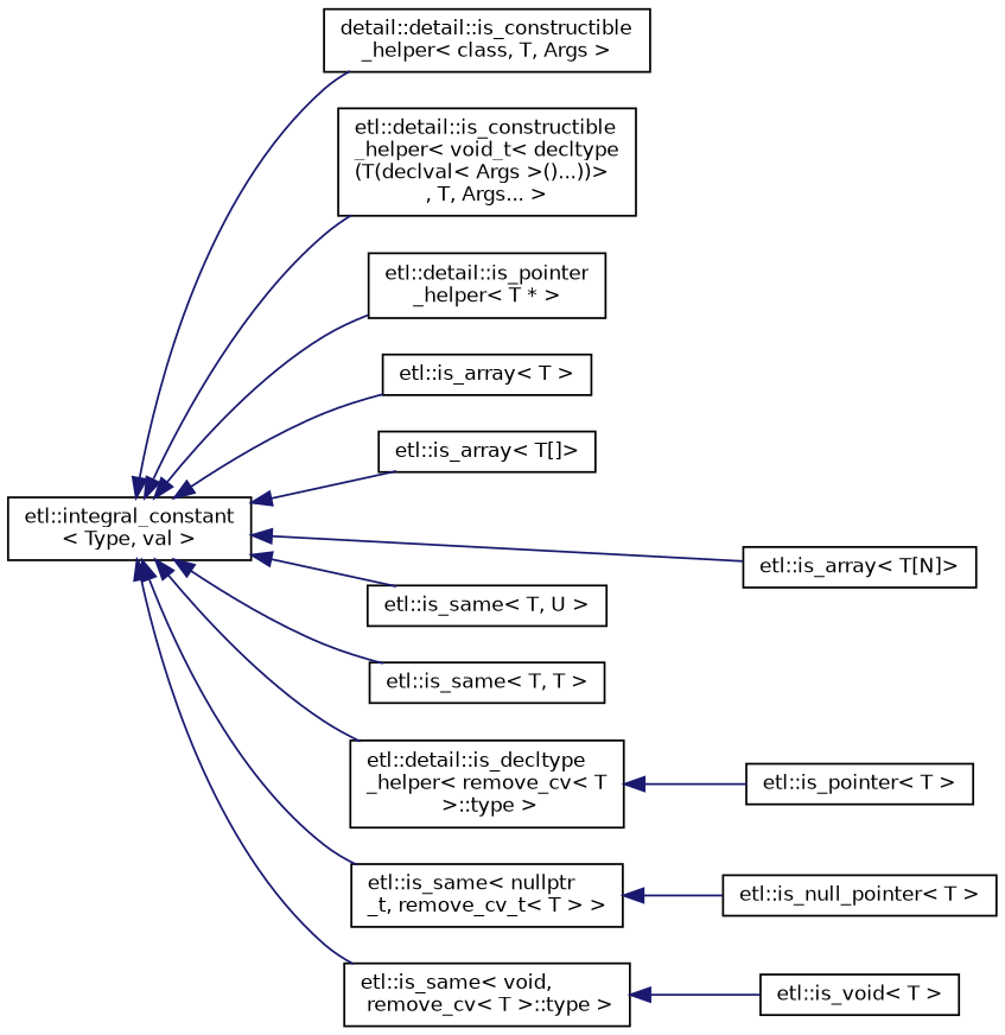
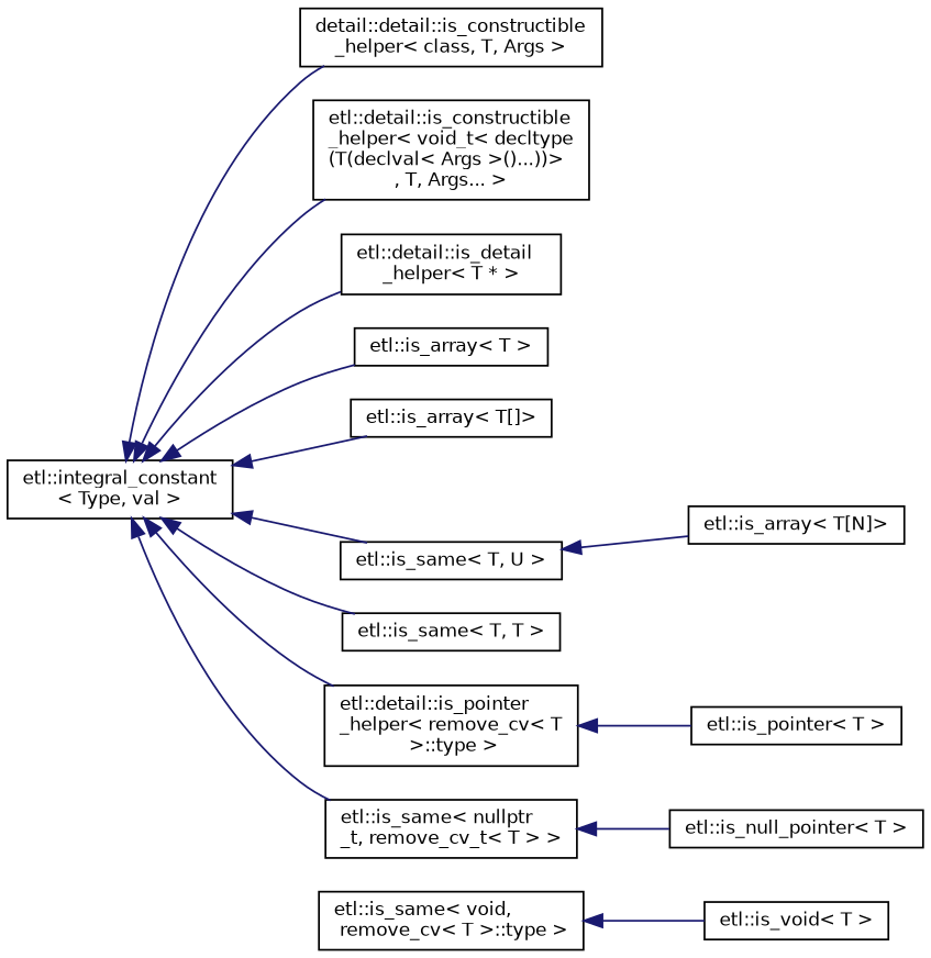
  digraph {
    fontname="DejaVu Sans"
    rankdir=LR
    node [color=black fillcolor=white fontname="DejaVu Sans" fontsize=10 shape=record style=filled]
    edge [color=midnightblue dir=back fontname="DejaVu Sans" fontsize=10 labelfontname=Helvetica labelfontsize=10 style=solid]
    n1 [height=0.2 label="etl::integral_constant\l\< Type, val \>" width=0.4]
    n2 [height=0.2 label="detail::detail::is_constructible\l_helper\< class, T, Args \>" width=0.4]
    n3 [height=0.2 label="etl::detail::is_constructible\l_helper\< void_t\< decltype\l(T(declval\< Args \>()...))\>\l, T, Args... \>" width=0.4]
-   n4 [height=0.2 label="etl::detail::is_pointer\l_helper\< T * \>" width=0.4]
+   n4 [height=0.2 label="etl::detail::is_detail\l_helper\< T * \>" width=0.4]
    n5 [height=0.2 label="etl::is_array\< T \>" width=0.4]
    n6 [height=0.2 label="etl::is_array\< T[]\>" width=0.4]
    n7 [height=0.2 label="etl::is_array\< T[N]\>" width=0.4]
    n8 [height=0.2 label="etl::is_same\< T, U \>" width=0.4]
    n9 [height=0.2 label="etl::is_same\< T, T \>" width=0.4]
-   n10 [height=0.2 label="etl::detail::is_decltype\l_helper\< remove_cv\< T\l \>::type \>" width=0.4]
+   n10 [height=0.2 label="etl::detail::is_pointer\l_helper\< remove_cv\< T\l \>::type \>" width=0.4]
    n11 [height=0.2 label="etl::is_same\< nullptr\l_t, remove_cv_t\< T \> \>" width=0.4]
    n12 [height=0.2 label="etl::is_same\< void,\l remove_cv\< T \>::type \>" width=0.4]
    n13 [height=0.2 label="etl::is_pointer\< T \>" width=0.4]
    n14 [height=0.2 label="etl::is_null_pointer\< T \>" width=0.4]
    n15 [height=0.2 label="etl::is_void\< T \>" width=0.4]
    n1 -> n2
    n1 -> n3
    n1 -> n4
    n1 -> n5
    n1 -> n6
-   n1 -> n7
+   n8 -> n7
    n1 -> n8
    n1 -> n9
    n1 -> n10
    n1 -> n11
-   n1 -> n12
    n10 -> n13
    n11 -> n14
    n12 -> n15
  }
